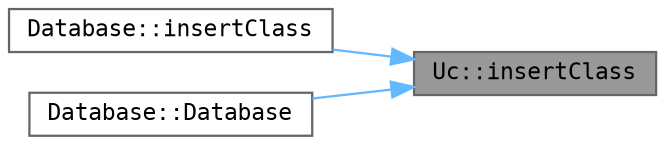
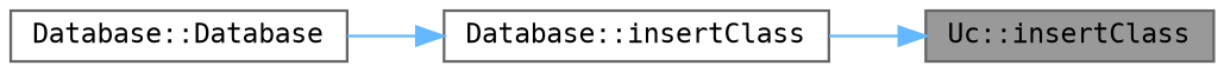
  digraph {
    fontname="DejaVu Sans Mono"
    rankdir=RL
    node [color=grey40 fillcolor=white fontname="DejaVu Sans Mono" fontsize=10 shape=box style=filled]
    edge [color=steelblue1 dir=back fontname="DejaVu Sans Mono" fontsize=10 labelfontname=Helvetica labelfontsize=10 style=solid]
    n1 [color=gray40 fillcolor=grey60 fontcolor=black height=0.2 label="Uc::insertClass" width=0.4]
    n2 [height=0.2 label="Database::insertClass" width=0.4]
    n3 [height=0.2 label="Database::Database" width=0.4]
    n1 -> n2
-   n1 -> n3
+   n2 -> n3
  }
